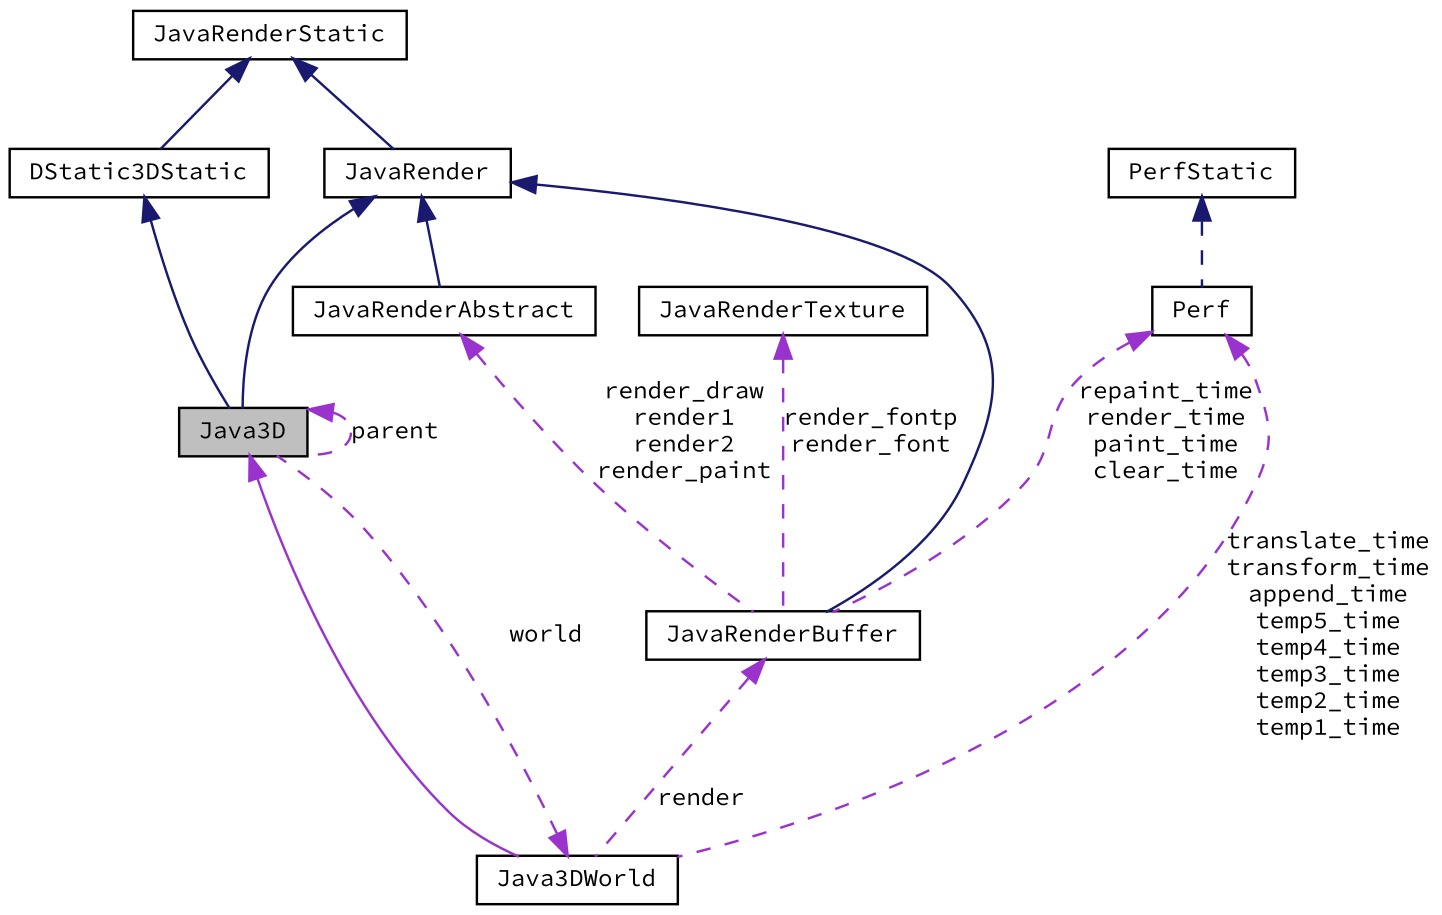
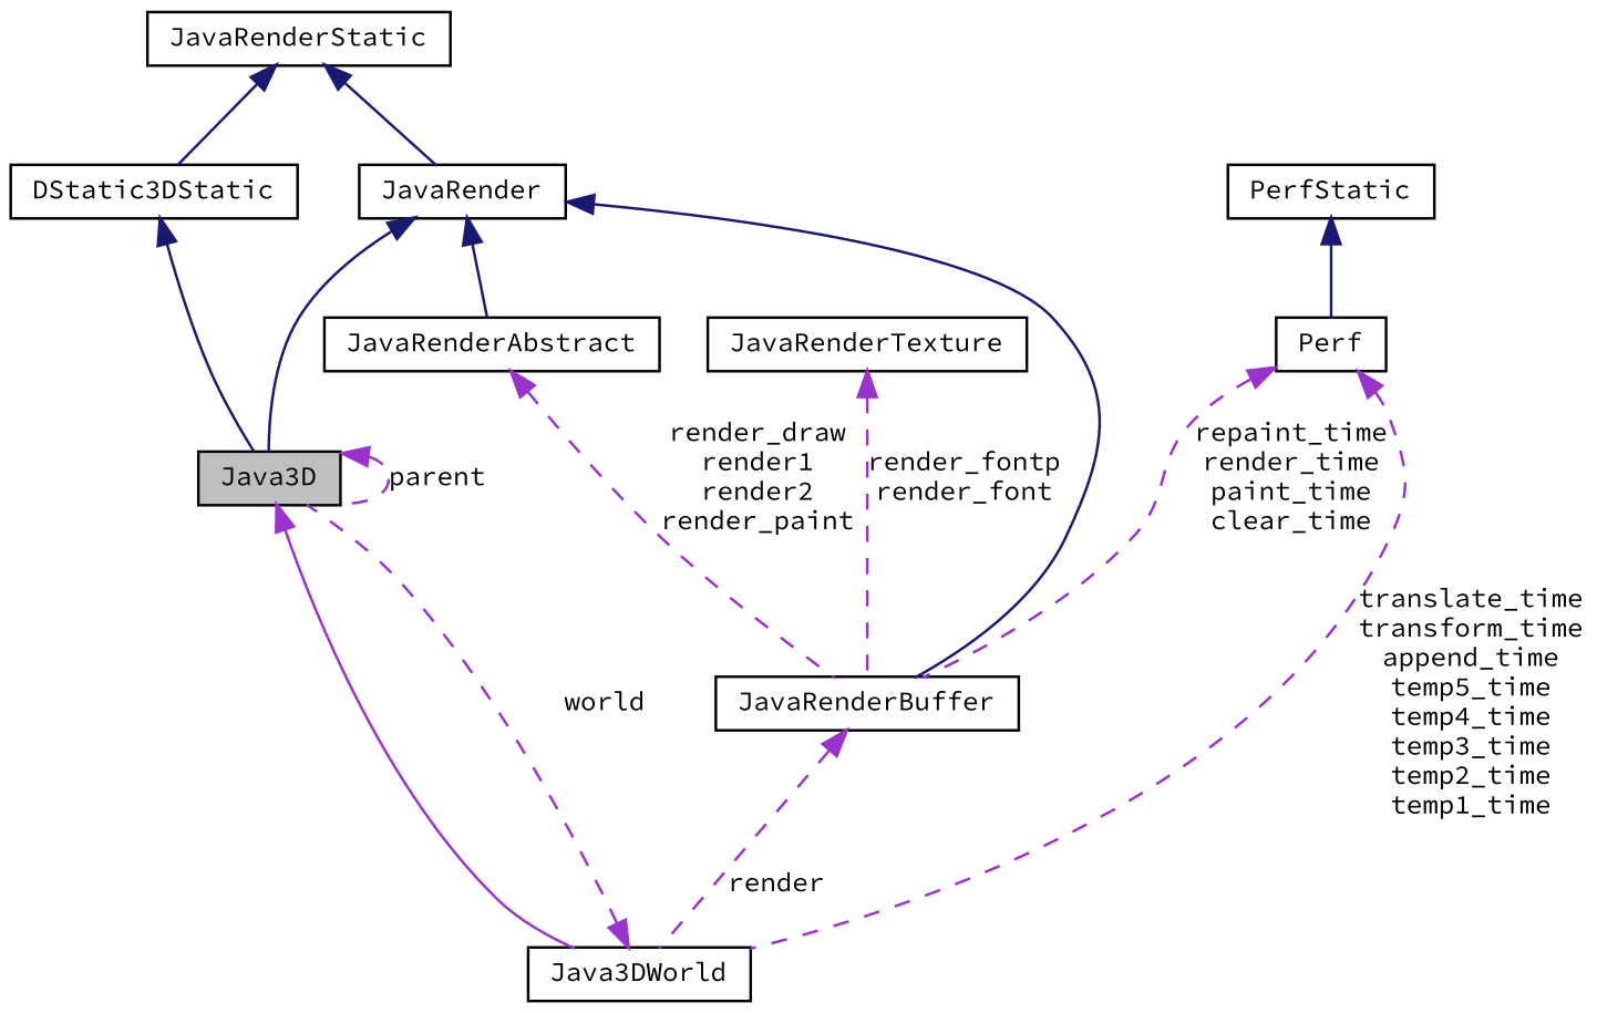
  digraph {
    fontname="Source Code Pro"
    node [color=black fontname="Source Code Pro" fontsize=10 shape=record]
    edge [color=darkorchid3 dir=back fontname="Source Code Pro" fontsize=10 labelfontname=FreeSans labelfontsize=10 style=solid]
    n1 [fillcolor=grey75 fontcolor=black height=0.2 label=Java3D style=filled width=0.4]
    n2 [height=0.2 label=Java3DWorld width=0.4]
    n3 [height=0.2 label=DStatic3DStatic width=0.4]
    n4 [height=0.2 label=JavaRenderStatic width=0.4]
    n5 [height=0.2 label=JavaRender width=0.4]
    n6 [height=0.2 label=JavaRenderBuffer width=0.4]
    n7 [height=0.2 label=JavaRenderAbstract width=0.4]
    n8 [height=0.2 label=Perf width=0.4]
    n9 [height=0.2 label=PerfStatic width=0.4]
    n10 [height=0.2 label=JavaRenderTexture width=0.4]
    n1 -> n1 [label=parent style=dashed]
    n1 -> n2
    n2 -> n1 [label=world style=dashed]
    n3 -> n1 [color=midnightblue]
    n4 -> n3 [color=midnightblue]
    n4 -> n5 [color=midnightblue]
    n5 -> n1 [color=midnightblue]
    n5 -> n6 [color=midnightblue]
    n5 -> n7 [color=midnightblue]
    n6 -> n2 [label=render style=dashed]
    n7 -> n6 [label="render_draw\nrender1\nrender2\nrender_paint" style=dashed]
    n8 -> n2 [label="translate_time\ntransform_time\nappend_time\ntemp5_time\ntemp4_time\ntemp3_time\ntemp2_time\ntemp1_time" style=dashed]
    n8 -> n6 [label="repaint_time\nrender_time\npaint_time\nclear_time" style=dashed]
-   n9 -> n8 [color=midnightblue style=dashed]
+   n9 -> n8 [color=midnightblue]
    n10 -> n6 [label="render_fontp\nrender_font" style=dashed]
  }
